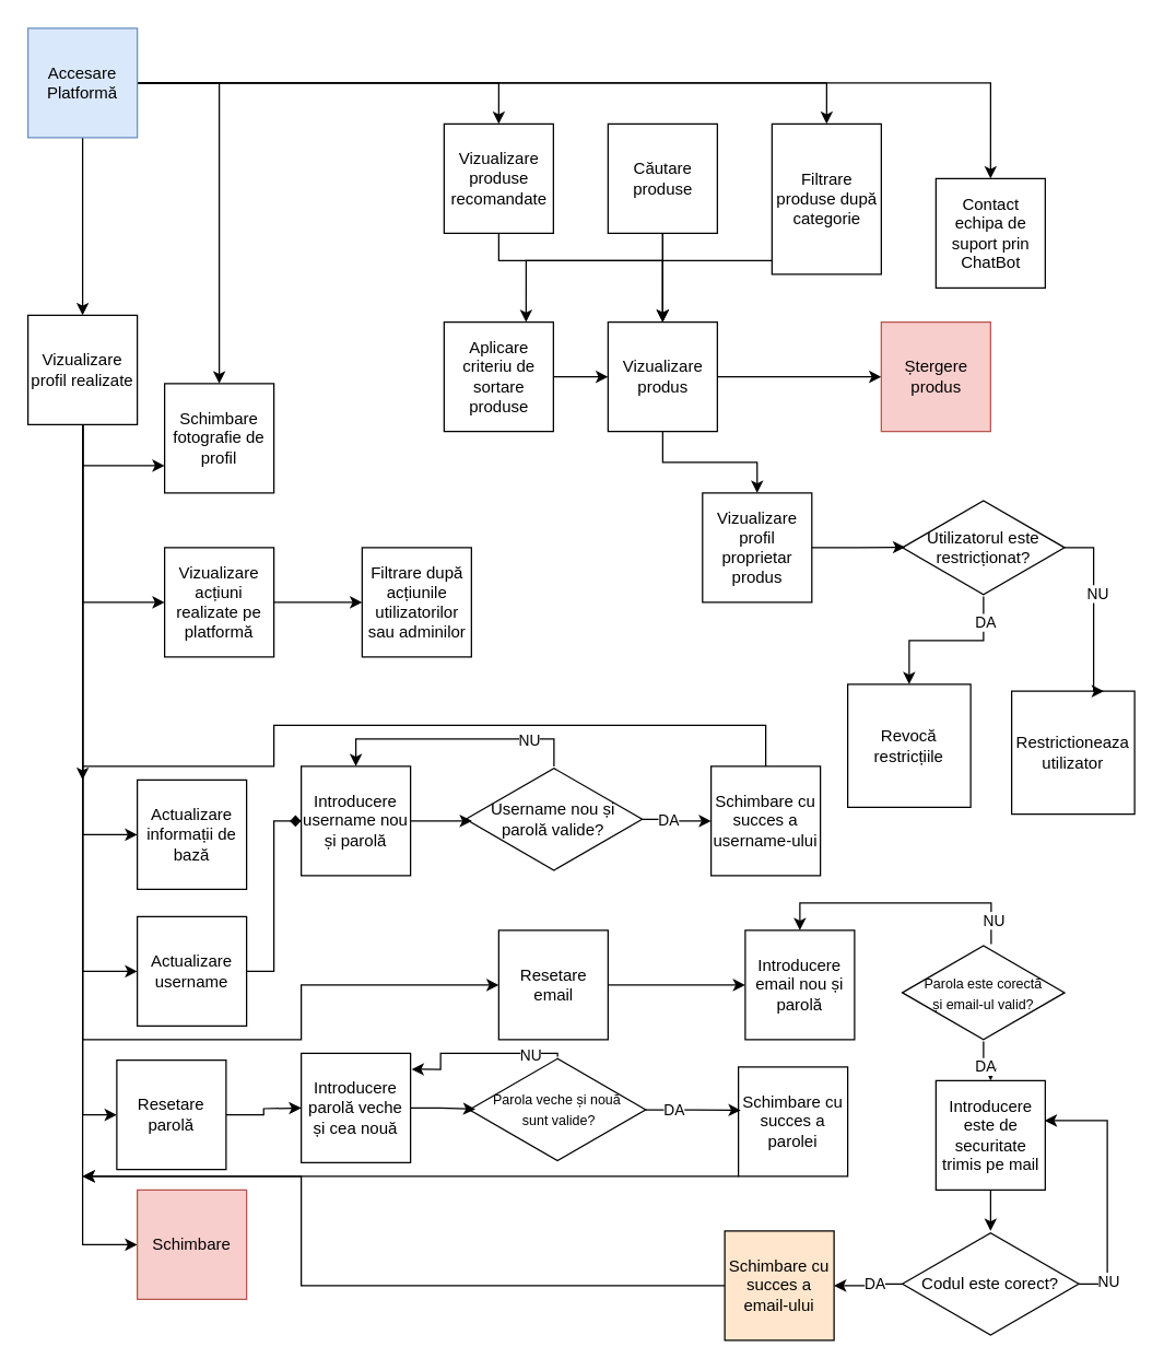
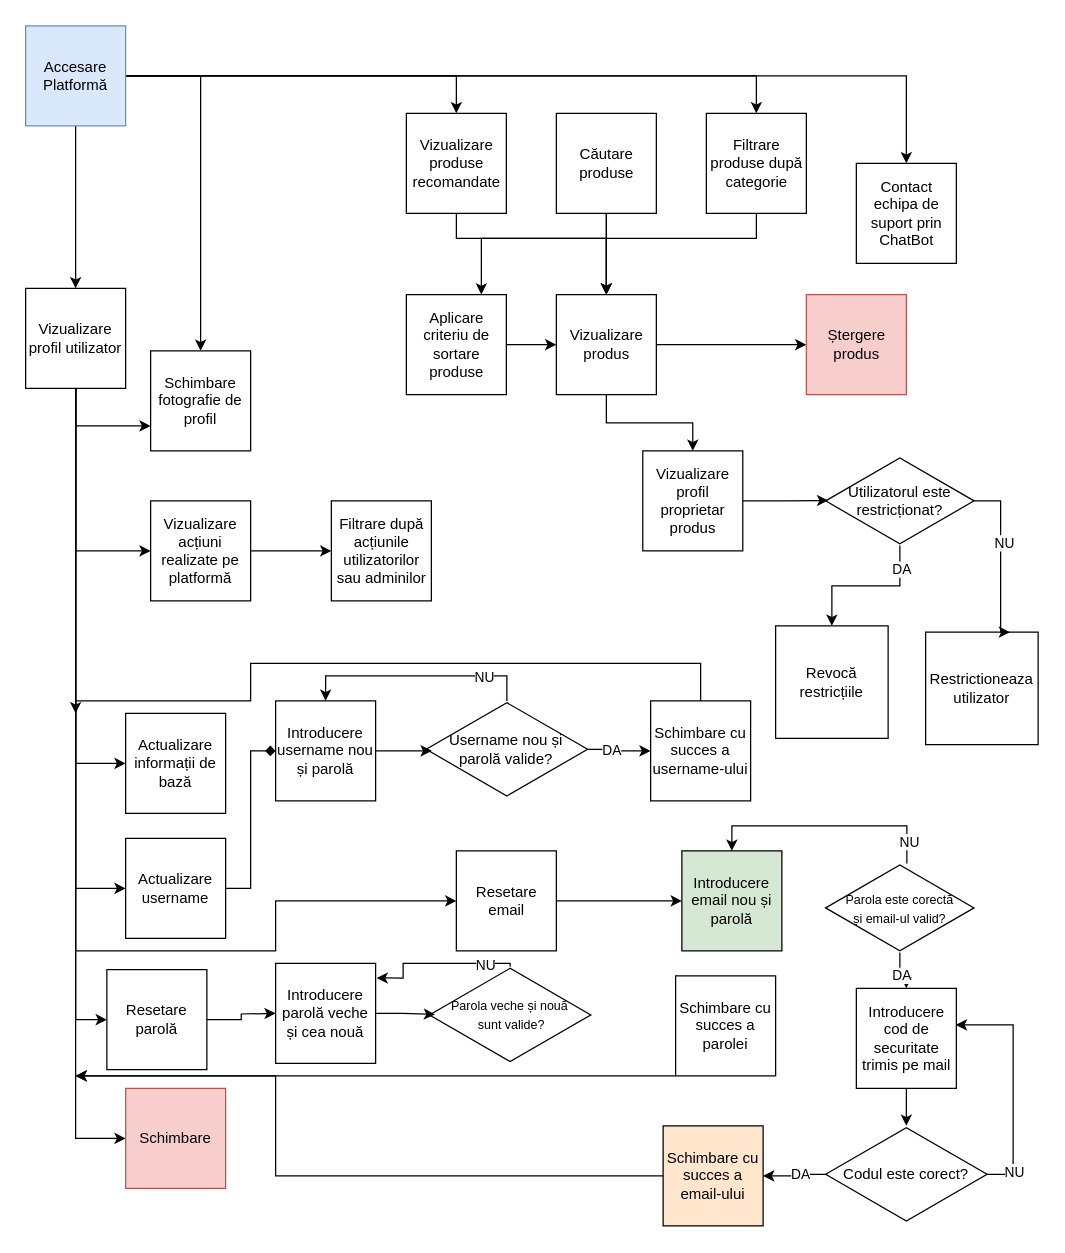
  <mxCell id="0" />
  <mxCell id="1" parent="0" />
  <mxCell id="2" style="edgeStyle=orthogonalEdgeStyle;rounded=0;orthogonalLoop=1;jettySize=auto;html=1;entryX=0.5;entryY=0;entryDx=0;entryDy=0;" parent="1" source="7" target="9" edge="1"><mxGeometry relative="1" as="geometry" /></mxCell>
  <mxCell id="3" style="edgeStyle=orthogonalEdgeStyle;rounded=0;orthogonalLoop=1;jettySize=auto;html=1;" parent="1" source="7" target="73" edge="1"><mxGeometry relative="1" as="geometry" /></mxCell>
  <mxCell id="4" style="edgeStyle=orthogonalEdgeStyle;rounded=0;orthogonalLoop=1;jettySize=auto;html=1;entryX=0.5;entryY=0;entryDx=0;entryDy=0;" parent="1" source="7" target="18" edge="1"><mxGeometry relative="1" as="geometry" /></mxCell>
  <mxCell id="5" style="edgeStyle=orthogonalEdgeStyle;rounded=0;orthogonalLoop=1;jettySize=auto;html=1;entryX=0.5;entryY=0;entryDx=0;entryDy=0;" parent="1" source="7" target="19" edge="1"><mxGeometry relative="1" as="geometry" /></mxCell>
  <mxCell id="6" style="edgeStyle=orthogonalEdgeStyle;rounded=0;orthogonalLoop=1;jettySize=auto;html=1;" parent="1" source="7" target="31" edge="1"><mxGeometry relative="1" as="geometry" /></mxCell>
  <mxCell id="7" value="Accesare Platformă" style="whiteSpace=wrap;html=1;aspect=fixed;fillColor=#dae8fc;strokeColor=#6c8ebf;" parent="1" vertex="1"><mxGeometry x="20" y="20" width="80" height="80" as="geometry" /></mxCell>
  <mxCell id="8" style="edgeStyle=orthogonalEdgeStyle;rounded=0;orthogonalLoop=1;jettySize=auto;html=1;entryX=0.5;entryY=0;entryDx=0;entryDy=0;" parent="1" source="9" target="12" edge="1"><mxGeometry relative="1" as="geometry"><Array as="points"><mxPoint x="364.92" y="190" /><mxPoint x="484.92" y="190" /></Array></mxGeometry></mxCell>
  <mxCell id="9" value="Vizualizare produse recomandate" style="whiteSpace=wrap;html=1;aspect=fixed;" parent="1" vertex="1"><mxGeometry x="324.58" y="90" width="80" height="80" as="geometry" /></mxCell>
  <mxCell id="10" style="edgeStyle=orthogonalEdgeStyle;rounded=0;orthogonalLoop=1;jettySize=auto;html=1;entryX=0.5;entryY=0;entryDx=0;entryDy=0;" parent="1" source="12" target="13" edge="1"><mxGeometry relative="1" as="geometry" /></mxCell>
  <mxCell id="11" style="edgeStyle=orthogonalEdgeStyle;rounded=0;orthogonalLoop=1;jettySize=auto;html=1;entryX=0;entryY=0.5;entryDx=0;entryDy=0;" edge="1" parent="1" source="12" target="23"><mxGeometry relative="1" as="geometry" /></mxCell>
  <mxCell id="12" value="Vizualizare produs" style="whiteSpace=wrap;html=1;aspect=fixed;" parent="1" vertex="1"><mxGeometry x="444.58" y="235" width="80" height="80" as="geometry" /></mxCell>
  <mxCell id="13" value="Vizualizare profil proprietar produs" style="whiteSpace=wrap;html=1;aspect=fixed;" parent="1" vertex="1"><mxGeometry x="513.74" y="360" width="80" height="80" as="geometry" /></mxCell>
  <mxCell id="14" style="edgeStyle=orthogonalEdgeStyle;rounded=0;orthogonalLoop=1;jettySize=auto;html=1;entryX=0.5;entryY=0;entryDx=0;entryDy=0;" parent="1" source="16" target="12" edge="1"><mxGeometry relative="1" as="geometry" /></mxCell>
  <mxCell id="15" style="edgeStyle=orthogonalEdgeStyle;rounded=0;orthogonalLoop=1;jettySize=auto;html=1;entryX=0.75;entryY=0;entryDx=0;entryDy=0;" parent="1" source="16" target="21" edge="1"><mxGeometry relative="1" as="geometry"><Array as="points"><mxPoint x="484.92" y="190" /><mxPoint x="384.92" y="190" /></Array></mxGeometry></mxCell>
  <mxCell id="16" value="Căutare produse" style="whiteSpace=wrap;html=1;aspect=fixed;" parent="1" vertex="1"><mxGeometry x="444.58" y="90" width="80" height="80" as="geometry" /></mxCell>
  <mxCell id="17" style="edgeStyle=orthogonalEdgeStyle;rounded=0;orthogonalLoop=1;jettySize=auto;html=1;entryX=0.5;entryY=0;entryDx=0;entryDy=0;" parent="1" source="18" target="12" edge="1"><mxGeometry relative="1" as="geometry"><Array as="points"><mxPoint x="604.92" y="190" /><mxPoint x="484.92" y="190" /></Array></mxGeometry></mxCell>
- <mxCell id="18" value="Filtrare produse după categorie" style="whiteSpace=wrap;html=1;aspect=fixed;" parent="1" vertex="1"><mxGeometry x="564.58" y="90" width="80" height="110" as="geometry" /></mxCell>
+ <mxCell id="18" value="Filtrare produse după categorie" style="whiteSpace=wrap;html=1;aspect=fixed;" parent="1" vertex="1"><mxGeometry x="564.58" y="90" width="80" height="80" as="geometry" /></mxCell>
  <mxCell id="19" value="Contact echipa de suport prin ChatBot" style="whiteSpace=wrap;html=1;aspect=fixed;" parent="1" vertex="1"><mxGeometry x="684.58" y="130" width="80" height="80" as="geometry" /></mxCell>
  <mxCell id="20" style="edgeStyle=orthogonalEdgeStyle;rounded=0;orthogonalLoop=1;jettySize=auto;html=1;entryX=0;entryY=0.5;entryDx=0;entryDy=0;" parent="1" source="21" target="12" edge="1"><mxGeometry relative="1" as="geometry" /></mxCell>
  <mxCell id="21" value="Aplicare criteriu de sortare produse" style="whiteSpace=wrap;html=1;aspect=fixed;" parent="1" vertex="1"><mxGeometry x="324.58" y="235" width="80" height="80" as="geometry" /></mxCell>
  <mxCell id="22" style="edgeStyle=orthogonalEdgeStyle;rounded=0;orthogonalLoop=1;jettySize=auto;html=1;entryX=0.75;entryY=0;entryDx=0;entryDy=0;" parent="1" edge="1"><mxGeometry relative="1" as="geometry"><mxPoint x="615" y="520" as="targetPoint" /><Array as="points"><mxPoint x="765" y="480" /><mxPoint x="615" y="480" /><mxPoint x="615" y="520" /></Array></mxGeometry></mxCell>
  <mxCell id="23" value="Ștergere produs" style="whiteSpace=wrap;html=1;aspect=fixed;fillColor=#f8cecc;strokeColor=#b85450;" parent="1" vertex="1"><mxGeometry x="644.58" y="235" width="80" height="80" as="geometry" /></mxCell>
  <mxCell id="24" style="edgeStyle=orthogonalEdgeStyle;rounded=0;orthogonalLoop=1;jettySize=auto;html=1;entryX=0;entryY=0.5;entryDx=0;entryDy=0;" parent="1" source="31" target="32" edge="1"><mxGeometry relative="1" as="geometry" /></mxCell>
  <mxCell id="25" style="edgeStyle=orthogonalEdgeStyle;rounded=0;orthogonalLoop=1;jettySize=auto;html=1;entryX=0;entryY=0.5;entryDx=0;entryDy=0;" parent="1" source="31" target="34" edge="1"><mxGeometry relative="1" as="geometry" /></mxCell>
  <mxCell id="26" style="edgeStyle=orthogonalEdgeStyle;rounded=0;orthogonalLoop=1;jettySize=auto;html=1;entryX=0;entryY=0.5;entryDx=0;entryDy=0;" parent="1" source="31" target="45" edge="1"><mxGeometry relative="1" as="geometry" /></mxCell>
  <mxCell id="27" style="edgeStyle=orthogonalEdgeStyle;rounded=0;orthogonalLoop=1;jettySize=auto;html=1;entryX=0;entryY=0.5;entryDx=0;entryDy=0;" parent="1" source="31" target="46" edge="1"><mxGeometry relative="1" as="geometry" /></mxCell>
  <mxCell id="28" style="edgeStyle=orthogonalEdgeStyle;rounded=0;orthogonalLoop=1;jettySize=auto;html=1;entryX=0;entryY=0.5;entryDx=0;entryDy=0;" parent="1" source="31" target="48" edge="1"><mxGeometry relative="1" as="geometry"><Array as="points"><mxPoint x="60" y="760" /><mxPoint x="220" y="760" /><mxPoint x="220" y="720" /></Array></mxGeometry></mxCell>
  <mxCell id="29" style="edgeStyle=orthogonalEdgeStyle;rounded=0;orthogonalLoop=1;jettySize=auto;html=1;entryX=0;entryY=0.75;entryDx=0;entryDy=0;" edge="1" parent="1" source="31" target="73"><mxGeometry relative="1" as="geometry"><Array as="points"><mxPoint x="60" y="340" /></Array></mxGeometry></mxCell>
  <mxCell id="30" style="edgeStyle=orthogonalEdgeStyle;rounded=0;orthogonalLoop=1;jettySize=auto;html=1;entryX=0;entryY=0.5;entryDx=0;entryDy=0;" edge="1" parent="1" source="31" target="75"><mxGeometry relative="1" as="geometry"><Array as="points"><mxPoint x="60" y="440" /></Array></mxGeometry></mxCell>
- <mxCell id="31" value="Vizualizare profil realizate" style="whiteSpace=wrap;html=1;aspect=fixed;" parent="1" vertex="1"><mxGeometry x="20" y="230" width="80" height="80" as="geometry" /></mxCell>
+ <mxCell id="31" value="Vizualizare profil utilizator" style="whiteSpace=wrap;html=1;aspect=fixed;" parent="1" vertex="1"><mxGeometry x="20" y="230" width="80" height="80" as="geometry" /></mxCell>
  <mxCell id="32" value="Actualizare informații de bază" style="whiteSpace=wrap;html=1;aspect=fixed;" parent="1" vertex="1"><mxGeometry x="100" y="570" width="80" height="80" as="geometry" /></mxCell>
  <mxCell id="33" style="edgeStyle=orthogonalEdgeStyle;rounded=0;orthogonalLoop=1;jettySize=auto;html=1;entryX=0;entryY=0.5;entryDx=0;entryDy=0;endArrow=diamond;" parent="1" source="34" target="35" edge="1"><mxGeometry relative="1" as="geometry" /></mxCell>
  <mxCell id="34" value="Actualizare username" style="whiteSpace=wrap;html=1;aspect=fixed;" parent="1" vertex="1"><mxGeometry x="100" y="670" width="80" height="80" as="geometry" /></mxCell>
  <mxCell id="35" value="Introducere username nou și parolă" style="whiteSpace=wrap;html=1;aspect=fixed;" parent="1" vertex="1"><mxGeometry x="220" y="560" width="80" height="80" as="geometry" /></mxCell>
  <mxCell id="36" style="edgeStyle=orthogonalEdgeStyle;rounded=0;orthogonalLoop=1;jettySize=auto;html=1;entryX=0.5;entryY=0;entryDx=0;entryDy=0;" parent="1" source="40" target="35" edge="1"><mxGeometry relative="1" as="geometry"><Array as="points"><mxPoint x="405" y="540" /><mxPoint x="260" y="540" /></Array></mxGeometry></mxCell>
  <mxCell id="37" value="NU" style="edgeLabel;html=1;align=center;verticalAlign=middle;resizable=0;points=[];" parent="36" vertex="1" connectable="0"><mxGeometry x="-0.578" relative="1" as="geometry"><mxPoint as="offset" /></mxGeometry></mxCell>
  <mxCell id="38" style="edgeStyle=orthogonalEdgeStyle;rounded=0;orthogonalLoop=1;jettySize=auto;html=1;entryX=0;entryY=0.5;entryDx=0;entryDy=0;" parent="1" source="40" target="43" edge="1"><mxGeometry relative="1" as="geometry" /></mxCell>
  <mxCell id="39" value="DA" style="edgeLabel;html=1;align=center;verticalAlign=middle;resizable=0;points=[];" parent="38" vertex="1" connectable="0"><mxGeometry x="-0.248" y="-1" relative="1" as="geometry"><mxPoint as="offset" /></mxGeometry></mxCell>
  <mxCell id="40" value="Username nou și parolă valide?" style="html=1;whiteSpace=wrap;aspect=fixed;shape=isoRectangle;" parent="1" vertex="1"><mxGeometry x="340.42" y="560" width="129.16" height="77.5" as="geometry" /></mxCell>
  <mxCell id="41" style="edgeStyle=orthogonalEdgeStyle;rounded=0;orthogonalLoop=1;jettySize=auto;html=1;entryX=0.035;entryY=0.516;entryDx=0;entryDy=0;entryPerimeter=0;" parent="1" source="35" target="40" edge="1"><mxGeometry relative="1" as="geometry" /></mxCell>
  <mxCell id="42" style="edgeStyle=orthogonalEdgeStyle;rounded=0;orthogonalLoop=1;jettySize=auto;html=1;" parent="1" source="43" edge="1"><mxGeometry relative="1" as="geometry"><mxPoint x="60" y="570" as="targetPoint" /><Array as="points"><mxPoint x="560" y="530" /><mxPoint x="200" y="530" /><mxPoint x="200" y="560" /><mxPoint x="60" y="560" /></Array></mxGeometry></mxCell>
  <mxCell id="43" value="Schimbare cu succes a username-ului" style="whiteSpace=wrap;html=1;aspect=fixed;" parent="1" vertex="1"><mxGeometry x="520" y="560" width="80" height="80" as="geometry" /></mxCell>
  <mxCell id="44" style="edgeStyle=orthogonalEdgeStyle;rounded=0;orthogonalLoop=1;jettySize=auto;html=1;" parent="1" source="45" edge="1"><mxGeometry relative="1" as="geometry"><mxPoint x="220" y="810" as="targetPoint" /></mxGeometry></mxCell>
  <mxCell id="45" value="Resetare parolă" style="whiteSpace=wrap;html=1;aspect=fixed;" parent="1" vertex="1"><mxGeometry x="85" y="775" width="80" height="80" as="geometry" /></mxCell>
  <mxCell id="46" value="Schimbare" style="whiteSpace=wrap;html=1;aspect=fixed;fillColor=#f8cecc;strokeColor=#b85450;" parent="1" vertex="1"><mxGeometry x="100" y="870" width="80" height="80" as="geometry" /></mxCell>
  <mxCell id="47" style="edgeStyle=orthogonalEdgeStyle;rounded=0;orthogonalLoop=1;jettySize=auto;html=1;entryX=0;entryY=0.5;entryDx=0;entryDy=0;" parent="1" source="48" target="49" edge="1"><mxGeometry relative="1" as="geometry" /></mxCell>
  <mxCell id="48" value="Resetare email" style="whiteSpace=wrap;html=1;aspect=fixed;" parent="1" vertex="1"><mxGeometry x="364.58" y="680" width="80" height="80" as="geometry" /></mxCell>
- <mxCell id="49" value="Introducere email nou și parolă" style="whiteSpace=wrap;html=1;aspect=fixed;" parent="1" vertex="1"><mxGeometry x="545" y="680" width="80" height="80" as="geometry" /></mxCell>
+ <mxCell id="49" value="Introducere email nou și parolă" style="whiteSpace=wrap;html=1;aspect=fixed;fillColor=#d5e8d4;" parent="1" vertex="1"><mxGeometry x="545" y="680" width="80" height="80" as="geometry" /></mxCell>
  <mxCell id="50" style="edgeStyle=orthogonalEdgeStyle;rounded=0;orthogonalLoop=1;jettySize=auto;html=1;entryX=0.5;entryY=0;entryDx=0;entryDy=0;" parent="1" source="54" target="49" edge="1"><mxGeometry relative="1" as="geometry"><Array as="points"><mxPoint x="725" y="660" /><mxPoint x="585" y="660" /></Array></mxGeometry></mxCell>
  <mxCell id="51" value="NU" style="edgeLabel;html=1;align=center;verticalAlign=middle;resizable=0;points=[];" parent="50" vertex="1" connectable="0"><mxGeometry x="-0.815" y="-1" relative="1" as="geometry"><mxPoint as="offset" /></mxGeometry></mxCell>
  <mxCell id="52" style="edgeStyle=orthogonalEdgeStyle;rounded=0;orthogonalLoop=1;jettySize=auto;html=1;entryX=0.5;entryY=0;entryDx=0;entryDy=0;" parent="1" source="54" target="56" edge="1"><mxGeometry relative="1" as="geometry" /></mxCell>
  <mxCell id="53" value="DA" style="edgeLabel;html=1;align=center;verticalAlign=middle;resizable=0;points=[];" parent="52" vertex="1" connectable="0"><mxGeometry x="0.222" y="2" relative="1" as="geometry"><mxPoint as="offset" /></mxGeometry></mxCell>
  <mxCell id="54" value="&lt;font style=&quot;font-size: 10px;&quot;&gt;Parola este corectă &lt;br&gt;și email-ul valid?&lt;/font&gt;" style="html=1;whiteSpace=wrap;aspect=fixed;shape=isoRectangle;" parent="1" vertex="1"><mxGeometry x="660" y="690" width="118.74" height="71.25" as="geometry" /></mxCell>
  <mxCell id="55" style="edgeStyle=orthogonalEdgeStyle;rounded=0;orthogonalLoop=1;jettySize=auto;html=1;" parent="1" source="56" edge="1"><mxGeometry relative="1" as="geometry"><mxPoint x="724.58" y="900" as="targetPoint" /></mxGeometry></mxCell>
- <mxCell id="56" value="Introducere este de securitate trimis pe mail" style="whiteSpace=wrap;html=1;aspect=fixed;" parent="1" vertex="1"><mxGeometry x="684.58" y="790" width="80" height="80" as="geometry" /></mxCell>
+ <mxCell id="56" value="Introducere cod de securitate trimis pe mail" style="whiteSpace=wrap;html=1;aspect=fixed;" parent="1" vertex="1"><mxGeometry x="684.58" y="790" width="80" height="80" as="geometry" /></mxCell>
  <mxCell id="57" style="edgeStyle=orthogonalEdgeStyle;rounded=0;orthogonalLoop=1;jettySize=auto;html=1;entryX=1;entryY=0.5;entryDx=0;entryDy=0;" parent="1" source="59" target="63" edge="1"><mxGeometry relative="1" as="geometry" /></mxCell>
  <mxCell id="58" value="DA" style="edgeLabel;html=1;align=center;verticalAlign=middle;resizable=0;points=[];" parent="57" vertex="1" connectable="0"><mxGeometry x="-0.24" relative="1" as="geometry"><mxPoint x="-2" as="offset" /></mxGeometry></mxCell>
  <mxCell id="59" value="Codul este corect?" style="html=1;whiteSpace=wrap;aspect=fixed;shape=isoRectangle;" parent="1" vertex="1"><mxGeometry x="660" y="900" width="129.16" height="77.5" as="geometry" /></mxCell>
  <mxCell id="60" style="edgeStyle=orthogonalEdgeStyle;rounded=0;orthogonalLoop=1;jettySize=auto;html=1;entryX=0.995;entryY=0.365;entryDx=0;entryDy=0;entryPerimeter=0;" parent="1" source="59" target="56" edge="1"><mxGeometry relative="1" as="geometry"><Array as="points"><mxPoint x="810" y="939" /><mxPoint x="810" y="819" /></Array></mxGeometry></mxCell>
  <mxCell id="61" value="NU" style="edgeLabel;html=1;align=center;verticalAlign=middle;resizable=0;points=[];" parent="60" vertex="1" connectable="0"><mxGeometry x="-0.754" relative="1" as="geometry"><mxPoint as="offset" /></mxGeometry></mxCell>
  <mxCell id="62" style="edgeStyle=orthogonalEdgeStyle;rounded=0;orthogonalLoop=1;jettySize=auto;html=1;" parent="1" source="63" edge="1"><mxGeometry relative="1" as="geometry"><mxPoint x="60" y="860" as="targetPoint" /><Array as="points"><mxPoint x="220" y="940" /><mxPoint x="220" y="860" /></Array></mxGeometry></mxCell>
  <mxCell id="63" value="Schimbare cu succes a email-ului" style="whiteSpace=wrap;html=1;aspect=fixed;fillColor=#ffe6cc;" parent="1" vertex="1"><mxGeometry x="530" y="900" width="80" height="80" as="geometry" /></mxCell>
  <mxCell id="64" value="Introducere parolă veche și cea nouă" style="whiteSpace=wrap;html=1;aspect=fixed;" parent="1" vertex="1"><mxGeometry x="220" y="770" width="80" height="80" as="geometry" /></mxCell>
  <mxCell id="65" value="&lt;span style=&quot;font-size: 10px;&quot;&gt;Parola veche și nouă&lt;br&gt;&amp;nbsp;sunt valide?&lt;/span&gt;" style="html=1;whiteSpace=wrap;aspect=fixed;shape=isoRectangle;" parent="1" vertex="1"><mxGeometry x="343" y="772.5" width="129.16" height="77.5" as="geometry" /></mxCell>
  <mxCell id="66" style="edgeStyle=orthogonalEdgeStyle;rounded=0;orthogonalLoop=1;jettySize=auto;html=1;entryX=1.01;entryY=0.146;entryDx=0;entryDy=0;entryPerimeter=0;" parent="1" source="65" target="64" edge="1"><mxGeometry relative="1" as="geometry"><Array as="points"><mxPoint x="408" y="770" /><mxPoint x="322" y="770" /><mxPoint x="322" y="782" /></Array></mxGeometry></mxCell>
  <mxCell id="67" value="NU" style="edgeLabel;html=1;align=center;verticalAlign=middle;resizable=0;points=[];" parent="66" vertex="1" connectable="0"><mxGeometry x="-0.613" y="1" relative="1" as="geometry"><mxPoint as="offset" /></mxGeometry></mxCell>
  <mxCell id="68" style="edgeStyle=orthogonalEdgeStyle;rounded=0;orthogonalLoop=1;jettySize=auto;html=1;entryX=0.035;entryY=0.495;entryDx=0;entryDy=0;entryPerimeter=0;" parent="1" source="64" target="65" edge="1"><mxGeometry relative="1" as="geometry" /></mxCell>
  <mxCell id="69" style="edgeStyle=orthogonalEdgeStyle;rounded=0;orthogonalLoop=1;jettySize=auto;html=1;" parent="1" source="70" edge="1"><mxGeometry relative="1" as="geometry"><mxPoint x="60" y="860" as="targetPoint" /><Array as="points"><mxPoint x="180" y="860" /><mxPoint x="180" y="860" /></Array></mxGeometry></mxCell>
  <mxCell id="70" value="Schimbare cu succes a parolei" style="whiteSpace=wrap;html=1;aspect=fixed;" parent="1" vertex="1"><mxGeometry x="540" y="780" width="80" height="80" as="geometry" /></mxCell>
- <mxCell id="71" style="edgeStyle=orthogonalEdgeStyle;rounded=0;orthogonalLoop=1;jettySize=auto;html=1;entryX=0.021;entryY=0.396;entryDx=0;entryDy=0;entryPerimeter=0;" parent="1" source="65" target="70" edge="1"><mxGeometry relative="1" as="geometry" /></mxCell>
- <mxCell id="72" value="DA" style="edgeLabel;html=1;align=center;verticalAlign=middle;resizable=0;points=[];" parent="71" vertex="1" connectable="0"><mxGeometry x="-0.418" relative="1" as="geometry"><mxPoint as="offset" /></mxGeometry></mxCell>
  <mxCell id="73" value="Schimbare fotografie de profil" style="whiteSpace=wrap;html=1;aspect=fixed;" vertex="1" parent="1"><mxGeometry x="120" y="280" width="80" height="80" as="geometry" /></mxCell>
  <mxCell id="74" style="edgeStyle=orthogonalEdgeStyle;rounded=0;orthogonalLoop=1;jettySize=auto;html=1;entryX=0;entryY=0.5;entryDx=0;entryDy=0;" edge="1" parent="1" source="75" target="76"><mxGeometry relative="1" as="geometry" /></mxCell>
  <mxCell id="75" value="Vizualizare acțiuni realizate pe platformă" style="whiteSpace=wrap;html=1;aspect=fixed;" vertex="1" parent="1"><mxGeometry x="120" y="400" width="80" height="80" as="geometry" /></mxCell>
  <mxCell id="76" value="Filtrare după acțiunile utilizatorilor sau adminilor" style="whiteSpace=wrap;html=1;aspect=fixed;" vertex="1" parent="1"><mxGeometry x="264.58" y="400" width="80" height="80" as="geometry" /></mxCell>
  <mxCell id="77" value="Restrictioneaza utilizator" style="whiteSpace=wrap;html=1;aspect=fixed;" vertex="1" parent="1"><mxGeometry x="740" y="505" width="90" height="90" as="geometry" /></mxCell>
  <mxCell id="78" style="edgeStyle=orthogonalEdgeStyle;rounded=0;orthogonalLoop=1;jettySize=auto;html=1;entryX=0.5;entryY=0;entryDx=0;entryDy=0;" edge="1" parent="1" source="82" target="83"><mxGeometry relative="1" as="geometry" /></mxCell>
  <mxCell id="79" value="DA" style="edgeLabel;html=1;align=center;verticalAlign=middle;resizable=0;points=[];" vertex="1" connectable="0" parent="78"><mxGeometry x="-0.687" y="1" relative="1" as="geometry"><mxPoint as="offset" /></mxGeometry></mxCell>
  <mxCell id="80" style="edgeStyle=orthogonalEdgeStyle;rounded=0;orthogonalLoop=1;jettySize=auto;html=1;entryX=0.75;entryY=0;entryDx=0;entryDy=0;" edge="1" parent="1" source="82" target="77"><mxGeometry relative="1" as="geometry"><Array as="points"><mxPoint x="800" y="400" /></Array></mxGeometry></mxCell>
  <mxCell id="81" value="NU" style="edgeLabel;html=1;align=center;verticalAlign=middle;resizable=0;points=[];" vertex="1" connectable="0" parent="80"><mxGeometry x="-0.172" y="2" relative="1" as="geometry"><mxPoint as="offset" /></mxGeometry></mxCell>
  <mxCell id="82" value="&lt;font style=&quot;font-size: 12px;&quot;&gt;Utilizatorul este restricționat?&lt;/font&gt;" style="html=1;whiteSpace=wrap;aspect=fixed;shape=isoRectangle;" vertex="1" parent="1"><mxGeometry x="660" y="364.38" width="118.74" height="71.25" as="geometry" /></mxCell>
  <mxCell id="83" value="Revocă restricțiile" style="whiteSpace=wrap;html=1;aspect=fixed;" vertex="1" parent="1"><mxGeometry x="620" y="500" width="90" height="90" as="geometry" /></mxCell>
  <mxCell id="84" style="edgeStyle=orthogonalEdgeStyle;rounded=0;orthogonalLoop=1;jettySize=auto;html=1;entryX=0.017;entryY=0.495;entryDx=0;entryDy=0;entryPerimeter=0;" edge="1" parent="1" source="13" target="82"><mxGeometry relative="1" as="geometry" /></mxCell>
